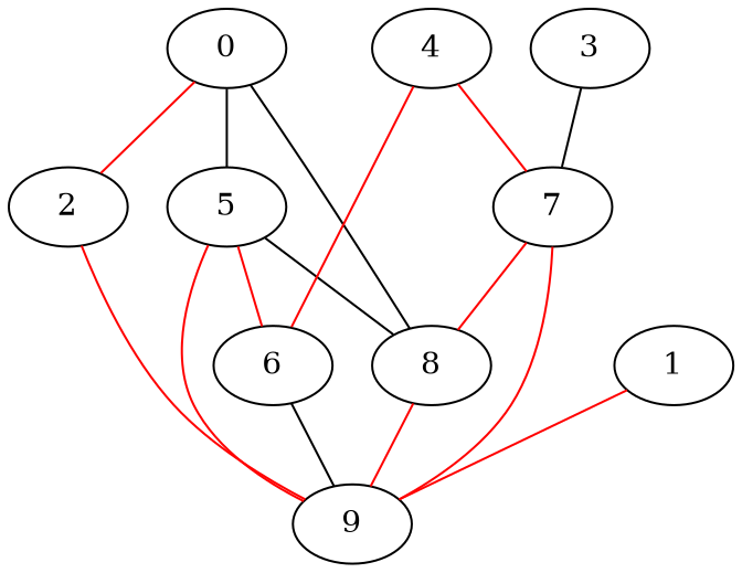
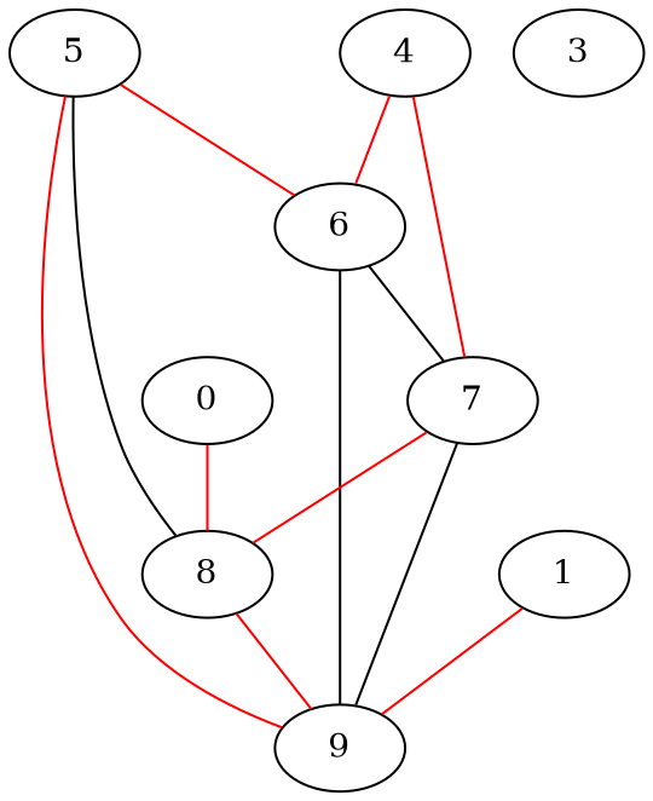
  graph {
    edge [color=red]
    0
-   2
    5
    8
    9
    6
    7
    1
    4
    3
-   0 -- 2
-   0 -- 5 [color=black]
-   0 -- 8 [color=black]
-   2 -- 9
+   0 -- 8
    5 -- 8 [color=black]
    5 -- 9
    5 -- 6
    8 -- 9
    6 -- 9 [color=black]
-   3 -- 7 [color=black]
+   6 -- 7 [color=black]
    7 -- 8
-   7 -- 9
+   7 -- 9 [color=black]
    1 -- 9
    4 -- 6
    4 -- 7
  }
